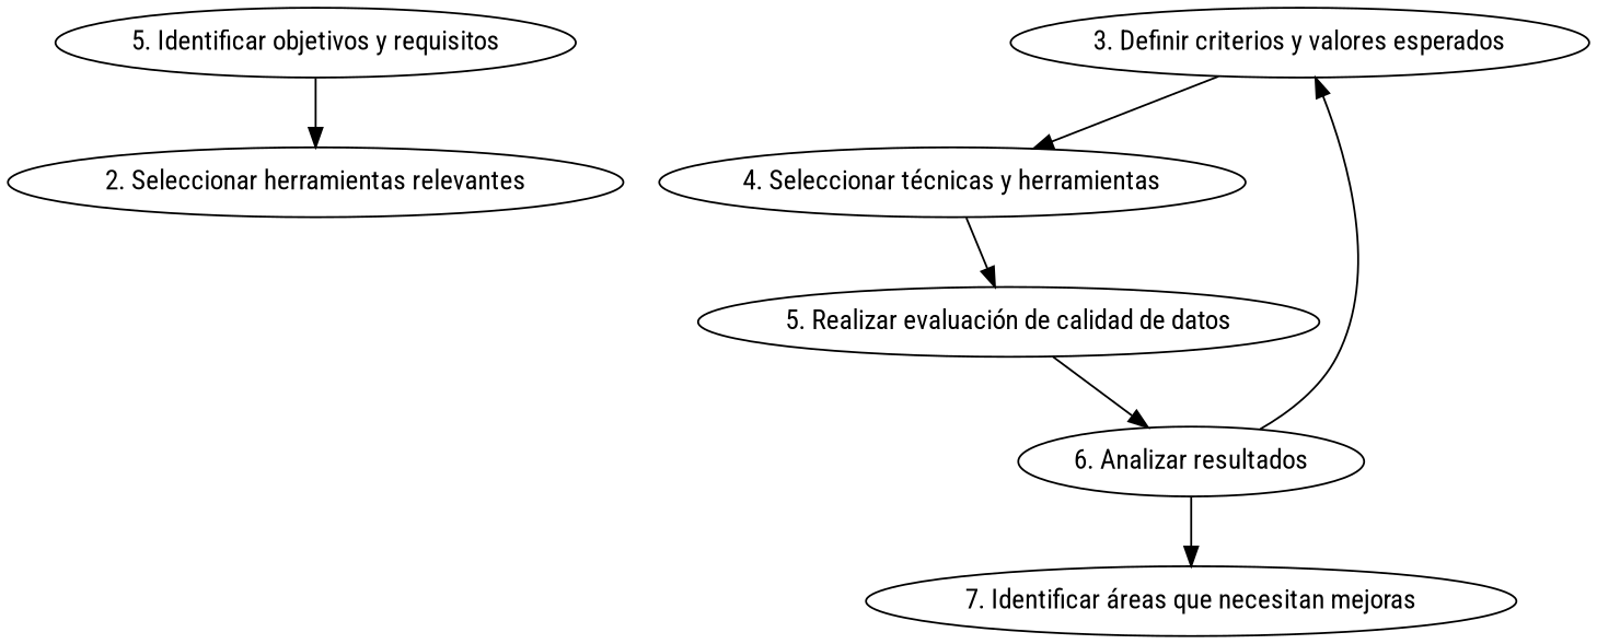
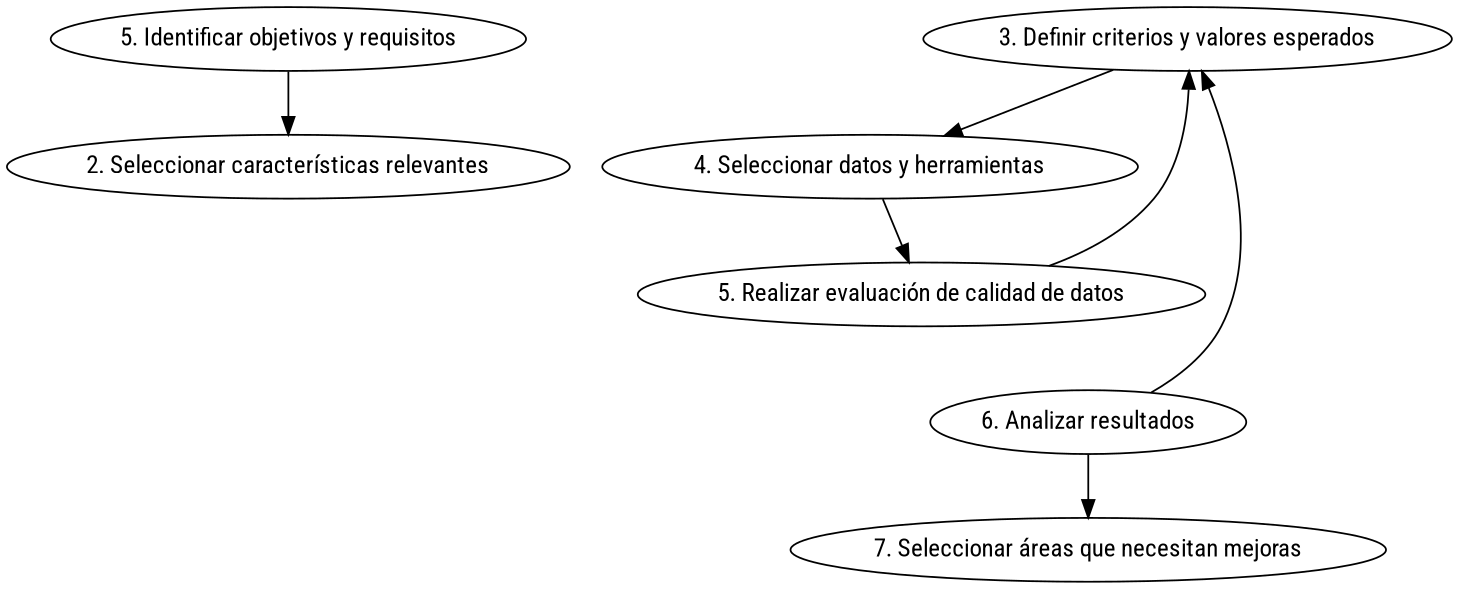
  digraph {
    fontname="Roboto Condensed"
    node [fontname="Roboto Condensed"]
    edge [fontname="Roboto Condensed"]
    n1 [label="5. Identificar objetivos y requisitos"]
-   n2 [label="2. Seleccionar herramientas relevantes"]
+   n2 [label="2. Seleccionar características relevantes"]
    n3 [label="3. Definir criterios y valores esperados"]
-   n4 [label="4. Seleccionar técnicas y herramientas"]
+   n4 [label="4. Seleccionar datos y herramientas"]
    n5 [label="5. Realizar evaluación de calidad de datos"]
    n6 [label="6. Analizar resultados"]
-   n7 [label="7. Identificar áreas que necesitan mejoras"]
+   n7 [label="7. Seleccionar áreas que necesitan mejoras"]
    n1 -> n2
    n3 -> n4
    n4 -> n5
-   n5 -> n6
+   n5 -> n3
    n6 -> n3
    n6 -> n7
  }
